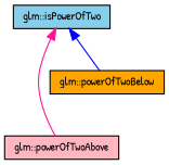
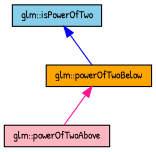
  digraph {
    fontname="Patrick Hand"
    rankdir=TB
    node [color=black fontname="Patrick Hand" fontsize=10 shape=record style=filled]
    edge [dir=back fontname="Patrick Hand" fontsize=10 labelfontname=FreeSans labelfontsize=10 style=solid]
    n1 [fillcolor=skyblue fontcolor=black height=0.2 label="glm::isPowerOfTwo" width=0.4]
    n2 [fillcolor=lightpink height=0.2 label="glm::powerOfTwoAbove" width=0.4]
    n3 [fillcolor=orange height=0.2 label="glm::powerOfTwoBelow" width=0.4]
-   n1 -> n2 [color=deeppink]
+   n3 -> n2 [color=deeppink]
    n1 -> n3 [color=blue]
  }
